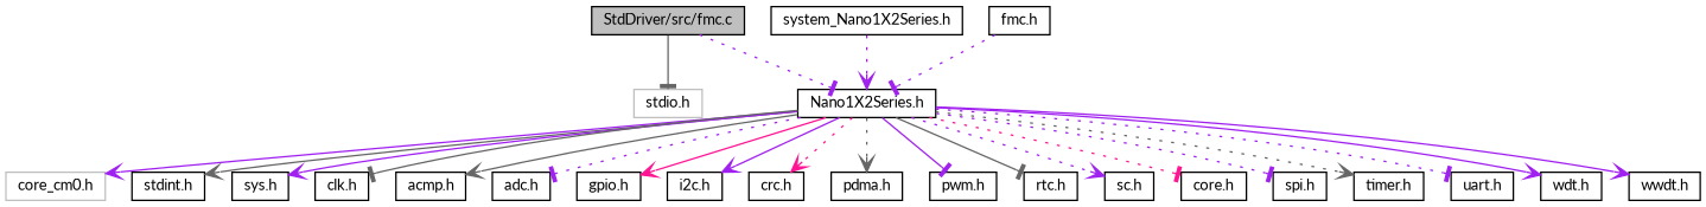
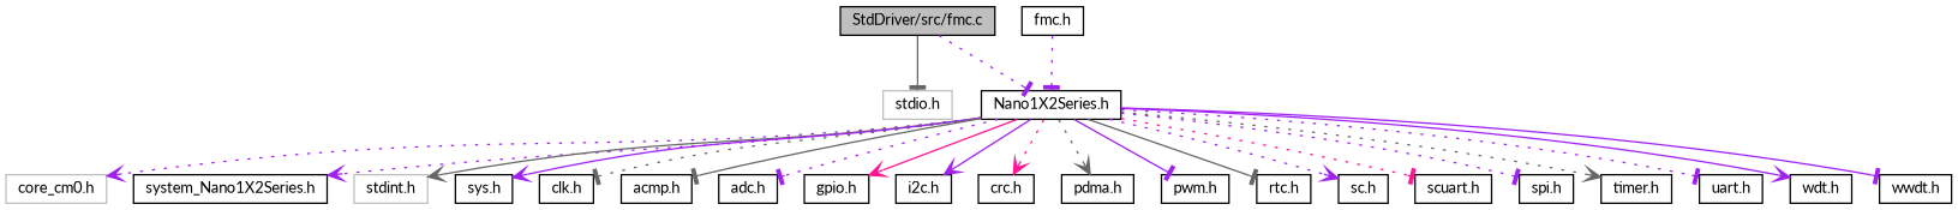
  digraph {
    fontname=Lato
    node [color=black fillcolor=white fontname=Lato fontsize=10 shape=record style=filled]
    edge [arrowhead=vee color=purple fontname=Lato fontsize=10 labelfontname=Helvetica labelfontsize=10 style=dotted]
    n1 [fillcolor=grey75 fontcolor=black height=0.2 label="StdDriver/src/fmc.c" width=0.4]
    n2 [color=grey75 height=0.2 label="stdio.h" width=0.4]
    n3 [height=0.2 label="Nano1X2Series.h" width=0.4]
    n4 [color=grey75 height=0.2 label="core_cm0.h" width=0.4]
    n5 [height=0.2 label="system_Nano1X2Series.h" width=0.4]
-   n6 [height=0.2 label="stdint.h" width=0.4]
+   n6 [color=grey75 height=0.2 label="stdint.h" width=0.4]
    n7 [height=0.2 label="sys.h" width=0.4]
    n8 [height=0.2 label="clk.h" width=0.4]
    n9 [height=0.2 label="acmp.h" width=0.4]
    n10 [height=0.2 label="adc.h" width=0.4]
    n11 [height=0.2 label="gpio.h" width=0.4]
    n12 [height=0.2 label="i2c.h" width=0.4]
    n13 [height=0.2 label="crc.h" width=0.4]
    n14 [height=0.2 label="pdma.h" width=0.4]
    n15 [height=0.2 label="pwm.h" width=0.4]
    n16 [height=0.2 label="rtc.h" width=0.4]
    n17 [height=0.2 label="sc.h" width=0.4]
-   n18 [height=0.2 label="core.h" width=0.4]
+   n18 [height=0.2 label="scuart.h" width=0.4]
    n19 [height=0.2 label="spi.h" width=0.4]
    n20 [height=0.2 label="timer.h" width=0.4]
    n21 [height=0.2 label="uart.h" width=0.4]
    n22 [height=0.2 label="wdt.h" width=0.4]
    n23 [height=0.2 label="wwdt.h" width=0.4]
    n24 [height=0.2 label="fmc.h" width=0.4]
    n1 -> n2 [arrowhead=tee color=gray40 style=solid]
    n1 -> n3 [arrowhead=tee]
-   n3 -> n4 [style=solid]
-   n5 -> n3
+   n3 -> n4
+   n3 -> n5
    n3 -> n6 [color=gray40 style=solid]
    n3 -> n7 [style=solid]
-   n3 -> n8 [arrowhead=tee color=gray40 style=solid]
-   n3 -> n9 [color=gray40 style=solid]
+   n3 -> n8 [arrowhead=tee color=gray40]
+   n3 -> n9 [arrowhead=tee color=gray40 style=solid]
    n3 -> n10 [arrowhead=tee]
    n3 -> n11 [color=deeppink style=solid]
    n3 -> n12 [style=solid]
    n3 -> n13 [color=deeppink]
    n3 -> n14 [color=gray40]
    n3 -> n15 [arrowhead=tee style=solid]
    n3 -> n16 [arrowhead=tee color=gray40 style=solid]
    n3 -> n17
    n3 -> n18 [arrowhead=tee color=deeppink]
    n3 -> n19 [arrowhead=tee]
    n3 -> n20 [color=gray40]
    n3 -> n21 [arrowhead=tee]
    n3 -> n22 [style=solid]
-   n3 -> n23 [style=solid]
+   n3 -> n23 [arrowhead=tee style=solid]
    n24 -> n3 [arrowhead=tee]
  }
